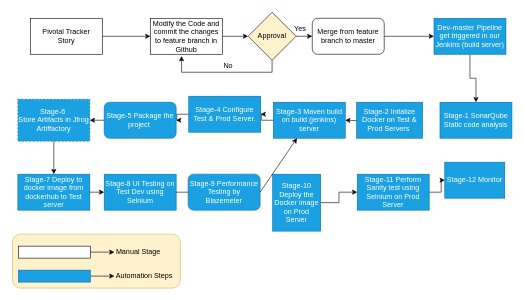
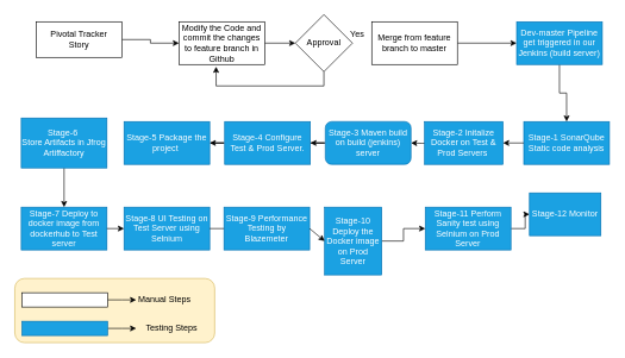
  <mxCell id="0" />
  <mxCell id="1" parent="0" />
  <mxCell id="2" value="" style="rounded=1;whiteSpace=wrap;html=1;fillColor=#fff2cc;strokeColor=#d6b656;" parent="1" vertex="1"><mxGeometry x="20" y="390" width="280" height="90" as="geometry" /></mxCell>
  <mxCell id="3" value="" style="edgeStyle=orthogonalEdgeStyle;rounded=0;orthogonalLoop=1;jettySize=auto;html=1;" parent="1" source="4" target="6" edge="1"><mxGeometry relative="1" as="geometry" /></mxCell>
- <mxCell id="4" value="Pivotal Tracker&lt;br&gt;Story" style="rounded=0;whiteSpace=wrap;html=1;" parent="1" vertex="1"><mxGeometry x="50" y="30" width="120" height="60" as="geometry" /></mxCell>
+ <mxCell id="4" value="Pivotal Tracker&lt;br&gt;Story" style="rounded=0;whiteSpace=wrap;html=1;" parent="1" vertex="1"><mxGeometry x="50" y="30" width="120" height="50" as="geometry" /></mxCell>
  <mxCell id="5" style="edgeStyle=orthogonalEdgeStyle;rounded=0;orthogonalLoop=1;jettySize=auto;html=1;exitX=1;exitY=0.5;exitDx=0;exitDy=0;entryX=0;entryY=0.5;entryDx=0;entryDy=0;" parent="1" source="6" target="22" edge="1"><mxGeometry relative="1" as="geometry" /></mxCell>
  <mxCell id="6" value="Modify the Code and commit the changes to feature branch in Github" style="rounded=0;whiteSpace=wrap;html=1;" parent="1" vertex="1"><mxGeometry x="250" y="30" width="120" height="60" as="geometry" /></mxCell>
  <mxCell id="7" value="" style="edgeStyle=orthogonalEdgeStyle;rounded=0;orthogonalLoop=1;jettySize=auto;html=1;" parent="1" source="8" target="10" edge="1"><mxGeometry relative="1" as="geometry" /></mxCell>
- <mxCell id="8" value="Merge from feature branch to master" style="whiteSpace=wrap;html=1;rounded=1;" parent="1" vertex="1"><mxGeometry x="520" y="30" width="120" height="60" as="geometry" /></mxCell>
+ <mxCell id="8" value="Merge from feature branch to master" style="rounded=0;whiteSpace=wrap;html=1;" parent="1" vertex="1"><mxGeometry x="520" y="30" width="120" height="60" as="geometry" /></mxCell>
  <mxCell id="9" value="" style="edgeStyle=orthogonalEdgeStyle;rounded=0;orthogonalLoop=1;jettySize=auto;html=1;" parent="1" source="10" target="12" edge="1"><mxGeometry relative="1" as="geometry" /></mxCell>
  <mxCell id="10" value="Dev-master Pipeline get triggered in our Jenkins (build server)" style="rounded=0;whiteSpace=wrap;html=1;fillColor=#1ba1e2;strokeColor=#006EAF;fontColor=#ffffff;" parent="1" vertex="1"><mxGeometry x="723" y="30" width="120" height="60" as="geometry" /></mxCell>
  <mxCell id="11" value="" style="edgeStyle=orthogonalEdgeStyle;rounded=0;orthogonalLoop=1;jettySize=auto;html=1;" parent="1" target="14" edge="1"><mxGeometry relative="1" as="geometry"><mxPoint x="610" y="200" as="sourcePoint" /></mxGeometry></mxCell>
  <mxCell id="12" value="Stage-1 SonarQube Static code analysis" style="rounded=0;whiteSpace=wrap;html=1;fillColor=#1ba1e2;strokeColor=#006EAF;fontColor=#ffffff;" parent="1" vertex="1"><mxGeometry x="733" y="170" width="120" height="60" as="geometry" /></mxCell>
  <mxCell id="13" value="" style="edgeStyle=orthogonalEdgeStyle;rounded=0;orthogonalLoop=1;jettySize=auto;html=1;" parent="1" source="14" target="16" edge="1"><mxGeometry relative="1" as="geometry" /></mxCell>
- <mxCell id="14" value="Stage-3 Maven build on build (jenkins) server" style="rounded=0;whiteSpace=wrap;html=1;fillColor=#1ba1e2;strokeColor=#006EAF;fontColor=#ffffff;" parent="1" vertex="1"><mxGeometry x="455" y="170" width="120" height="60" as="geometry" /></mxCell>
+ <mxCell id="14" value="Stage-3 Maven build on build (jenkins) server" style="whiteSpace=wrap;html=1;fillColor=#1ba1e2;strokeColor=#006EAF;fontColor=#ffffff;rounded=1;" parent="1" vertex="1"><mxGeometry x="455" y="170" width="120" height="60" as="geometry" /></mxCell>
  <mxCell id="15" value="" style="edgeStyle=orthogonalEdgeStyle;rounded=0;orthogonalLoop=1;jettySize=auto;html=1;" parent="1" source="16" target="17" edge="1"><mxGeometry relative="1" as="geometry" /></mxCell>
- <mxCell id="16" value="Stage-4 Configure Test &amp;amp; Prod Server." style="rounded=0;whiteSpace=wrap;html=1;fillColor=#1ba1e2;strokeColor=#006EAF;fontColor=#ffffff;" parent="1" vertex="1"><mxGeometry x="314" y="160" width="120" height="60" as="geometry" /></mxCell>
- <mxCell id="17" value="Stage-5 Package the project&amp;nbsp;" style="whiteSpace=wrap;html=1;fillColor=#1ba1e2;strokeColor=#006EAF;fontColor=#ffffff;rounded=1;" parent="1" vertex="1"><mxGeometry x="173" y="170" width="120" height="60" as="geometry" /></mxCell>
+ <mxCell id="16" value="Stage-4 Configure Test &amp;amp; Prod Server." style="rounded=0;whiteSpace=wrap;html=1;fillColor=#1ba1e2;strokeColor=#006EAF;fontColor=#ffffff;" parent="1" vertex="1"><mxGeometry x="314" y="170" width="120" height="60" as="geometry" /></mxCell>
+ <mxCell id="17" value="Stage-5 Package the project&amp;nbsp;" style="rounded=0;whiteSpace=wrap;html=1;fillColor=#1ba1e2;strokeColor=#006EAF;fontColor=#ffffff;" parent="1" vertex="1"><mxGeometry x="173" y="170" width="120" height="60" as="geometry" /></mxCell>
  <mxCell id="18" value="" style="edgeStyle=orthogonalEdgeStyle;rounded=0;orthogonalLoop=1;jettySize=auto;html=1;" parent="1" source="19" target="28" edge="1"><mxGeometry relative="1" as="geometry" /></mxCell>
- <mxCell id="19" value="&lt;div&gt;&lt;span&gt;Stage-6&amp;nbsp;&lt;/span&gt;&lt;/div&gt;Store Artifacts in Jfrog Artiffactory" style="rounded=0;whiteSpace=wrap;html=1;align=center;fillColor=#1ba1e2;strokeColor=#006EAF;fontColor=#ffffff;dashed=1;" parent="1" vertex="1"><mxGeometry x="29" y="165" width="120" height="70" as="geometry" /></mxCell>
- <mxCell id="20" style="edgeStyle=orthogonalEdgeStyle;rounded=0;orthogonalLoop=1;jettySize=auto;html=1;exitX=1;exitY=0.5;exitDx=0;exitDy=0;entryX=0;entryY=0.5;entryDx=0;entryDy=0;" parent="1" source="22" target="8" edge="1"><mxGeometry relative="1" as="geometry" /></mxCell>
+ <mxCell id="19" value="&lt;div&gt;&lt;span&gt;Stage-6&amp;nbsp;&lt;/span&gt;&lt;/div&gt;Store Artifacts in Jfrog Artiffactory" style="rounded=0;whiteSpace=wrap;html=1;align=center;fillColor=#1ba1e2;strokeColor=#006EAF;fontColor=#ffffff;" parent="1" vertex="1"><mxGeometry x="29" y="165" width="120" height="70" as="geometry" /></mxCell>
  <mxCell id="21" style="edgeStyle=orthogonalEdgeStyle;rounded=0;orthogonalLoop=1;jettySize=auto;html=1;exitX=0.5;exitY=1;exitDx=0;exitDy=0;entryX=0.433;entryY=1.05;entryDx=0;entryDy=0;entryPerimeter=0;" parent="1" source="22" target="6" edge="1"><mxGeometry relative="1" as="geometry"><Array as="points"><mxPoint x="453" y="120" /><mxPoint x="302" y="120" /></Array></mxGeometry></mxCell>
- <mxCell id="22" value="Approval" style="rhombus;whiteSpace=wrap;html=1;fillColor=#fff2cc;" parent="1" vertex="1"><mxGeometry x="413" y="20" width="80" height="80" as="geometry" /></mxCell>
- <mxCell id="23" value="No" style="text;html=1;strokeColor=none;fillColor=none;align=center;verticalAlign=middle;whiteSpace=wrap;rounded=0;" parent="1" vertex="1"><mxGeometry x="360" y="100" width="40" height="20" as="geometry" /></mxCell>
+ <mxCell id="22" value="Approval" style="rhombus;whiteSpace=wrap;html=1;" parent="1" vertex="1"><mxGeometry x="413" y="20" width="80" height="80" as="geometry" /></mxCell>
  <mxCell id="24" value="Yes" style="text;html=1;strokeColor=none;fillColor=none;align=center;verticalAlign=middle;whiteSpace=wrap;rounded=0;" parent="1" vertex="1"><mxGeometry x="480" y="37" width="40" height="20" as="geometry" /></mxCell>
- <mxCell id="25" value="Stage-8 UI Testing on Test Dev using Selnium" style="whiteSpace=wrap;html=1;rounded=0;fillColor=#1ba1e2;strokeColor=#006EAF;fontColor=#ffffff;" parent="1" vertex="1"><mxGeometry x="173" y="290" width="120" height="60" as="geometry" /></mxCell>
+ <mxCell id="25" value="Stage-8 UI Testing on Test Server using Selnium" style="whiteSpace=wrap;html=1;rounded=0;fillColor=#1ba1e2;strokeColor=#006EAF;fontColor=#ffffff;" parent="1" vertex="1"><mxGeometry x="173" y="290" width="120" height="60" as="geometry" /></mxCell>
  <mxCell id="26" value="" style="edgeStyle=orthogonalEdgeStyle;rounded=0;orthogonalLoop=1;jettySize=auto;html=1;" parent="1" source="27" target="30" edge="1"><mxGeometry relative="1" as="geometry" /></mxCell>
  <mxCell id="27" value="Stage-10 Deploy the Docker image on Prod Server" style="whiteSpace=wrap;html=1;rounded=0;fillColor=#1ba1e2;strokeColor=#006EAF;fontColor=#ffffff;" parent="1" vertex="1"><mxGeometry x="454" y="290" width="80" height="95" as="geometry" /></mxCell>
  <mxCell id="28" value="Stage-7 Deploy to docker image from dockerhub to Test server" style="whiteSpace=wrap;html=1;rounded=0;fillColor=#1ba1e2;strokeColor=#006EAF;fontColor=#ffffff;" parent="1" vertex="1"><mxGeometry x="29" y="290" width="120" height="60" as="geometry" /></mxCell>
  <mxCell id="29" value="" style="edgeStyle=orthogonalEdgeStyle;rounded=0;orthogonalLoop=1;jettySize=auto;html=1;" parent="1" source="30" target="37" edge="1"><mxGeometry relative="1" as="geometry" /></mxCell>
  <mxCell id="30" value="Stage-11 Perform Sanity test using Selnium on Prod Server" style="whiteSpace=wrap;html=1;rounded=0;fillColor=#1ba1e2;strokeColor=#006EAF;fontColor=#ffffff;" parent="1" vertex="1"><mxGeometry x="595" y="290" width="120" height="60" as="geometry" /></mxCell>
  <mxCell id="31" style="edgeStyle=orthogonalEdgeStyle;rounded=0;orthogonalLoop=1;jettySize=auto;html=1;exitX=1;exitY=0.5;exitDx=0;exitDy=0;" parent="1" source="32" edge="1"><mxGeometry relative="1" as="geometry"><mxPoint x="190" y="420" as="targetPoint" /></mxGeometry></mxCell>
  <mxCell id="32" value="" style="rounded=0;whiteSpace=wrap;html=1;" parent="1" vertex="1"><mxGeometry x="30" y="410" width="120" height="20" as="geometry" /></mxCell>
- <mxCell id="33" value="Manual Stage" style="text;html=1;strokeColor=none;fillColor=none;align=center;verticalAlign=middle;whiteSpace=wrap;rounded=0;" parent="1" vertex="1"><mxGeometry x="190" y="410" width="80" height="20" as="geometry" /></mxCell>
+ <mxCell id="33" value="Manual Steps" style="text;html=1;strokeColor=none;fillColor=none;align=center;verticalAlign=middle;whiteSpace=wrap;rounded=0;" parent="1" vertex="1"><mxGeometry x="190" y="410" width="80" height="20" as="geometry" /></mxCell>
  <mxCell id="34" style="edgeStyle=orthogonalEdgeStyle;rounded=0;orthogonalLoop=1;jettySize=auto;html=1;exitX=1;exitY=0.5;exitDx=0;exitDy=0;" parent="1" source="35" edge="1"><mxGeometry relative="1" as="geometry"><mxPoint x="190" y="460" as="targetPoint" /></mxGeometry></mxCell>
  <mxCell id="35" value="" style="rounded=0;whiteSpace=wrap;html=1;fillColor=#1ba1e2;strokeColor=#006EAF;fontColor=#ffffff;" parent="1" vertex="1"><mxGeometry x="30" y="450" width="120" height="20" as="geometry" /></mxCell>
- <mxCell id="36" value="Automation Steps" style="text;html=1;strokeColor=none;fillColor=none;align=center;verticalAlign=middle;whiteSpace=wrap;rounded=0;" parent="1" vertex="1"><mxGeometry x="190" y="450" width="100" height="20" as="geometry" /></mxCell>
+ <mxCell id="36" value="Testing Steps" style="text;html=1;strokeColor=none;fillColor=none;align=center;verticalAlign=middle;whiteSpace=wrap;rounded=0;" parent="1" vertex="1"><mxGeometry x="190" y="450" width="100" height="20" as="geometry" /></mxCell>
  <mxCell id="37" value="Stage-12 Monitor" style="whiteSpace=wrap;html=1;rounded=0;fillColor=#1ba1e2;strokeColor=#006EAF;fontColor=#ffffff;" parent="1" vertex="1"><mxGeometry x="741" y="270" width="100" height="60" as="geometry" /></mxCell>
- <mxCell id="38" value="" style="endArrow=classic;html=1;exitX=0;exitY=0.5;exitDx=0;exitDy=0;entryX=1;entryY=0.5;entryDx=0;entryDy=0;" parent="1" source="17" target="19" edge="1"><mxGeometry width="50" height="50" relative="1" as="geometry"><mxPoint x="420" y="270" as="sourcePoint" /><mxPoint x="174" y="200" as="targetPoint" /></mxGeometry></mxCell>
  <mxCell id="39" value="Stage-2 Initalize Docker on Test &amp;amp; Prod Servers&amp;nbsp;" style="rounded=0;whiteSpace=wrap;html=1;fillColor=#1ba1e2;strokeColor=#006EAF;fontColor=#ffffff;" parent="1" vertex="1"><mxGeometry x="594" y="170" width="110" height="60" as="geometry" /></mxCell>
- <mxCell id="40" value="Stage-9 Performance Testing by Blazemeter" style="whiteSpace=wrap;html=1;fillColor=#1ba1e2;strokeColor=#006EAF;fontColor=#ffffff;rounded=1;" parent="1" vertex="1"><mxGeometry x="313" y="290" width="120" height="60" as="geometry" /></mxCell>
+ <mxCell id="40" value="Stage-9 Performance Testing by Blazemeter" style="whiteSpace=wrap;html=1;rounded=0;fillColor=#1ba1e2;strokeColor=#006EAF;fontColor=#ffffff;" parent="1" vertex="1"><mxGeometry x="313" y="290" width="120" height="60" as="geometry" /></mxCell>
  <mxCell id="41" value="" style="endArrow=none;html=1;exitX=1;exitY=0.5;exitDx=0;exitDy=0;entryX=0;entryY=0.5;entryDx=0;entryDy=0;" parent="1" source="25" target="40" edge="1"><mxGeometry width="50" height="50" relative="1" as="geometry"><mxPoint x="270" y="280" as="sourcePoint" /><mxPoint x="320" y="230" as="targetPoint" /></mxGeometry></mxCell>
- <mxCell id="42" value="" style="endArrow=classic;html=1;exitX=1;exitY=0.5;exitDx=0;exitDy=0;" parent="1" source="40" target="14" edge="1"><mxGeometry width="50" height="50" relative="1" as="geometry"><mxPoint x="270" y="280" as="sourcePoint" /><mxPoint x="320" y="230" as="targetPoint" /></mxGeometry></mxCell>
+ <mxCell id="42" value="" style="endArrow=classic;html=1;exitX=1;exitY=0.5;exitDx=0;exitDy=0;entryX=0;entryY=0.5;entryDx=0;entryDy=0;" parent="1" source="40" target="27" edge="1"><mxGeometry width="50" height="50" relative="1" as="geometry"><mxPoint x="270" y="280" as="sourcePoint" /><mxPoint x="320" y="230" as="targetPoint" /></mxGeometry></mxCell>
  <mxCell id="43" value="" style="endArrow=classic;html=1;exitX=1;exitY=0.5;exitDx=0;exitDy=0;entryX=0;entryY=0.5;entryDx=0;entryDy=0;" parent="1" source="28" target="25" edge="1"><mxGeometry width="50" height="50" relative="1" as="geometry"><mxPoint x="270" y="280" as="sourcePoint" /><mxPoint x="320" y="230" as="targetPoint" /></mxGeometry></mxCell>
+ <mxCell id="44" value="" style="endArrow=classic;html=1;exitX=0;exitY=0.5;exitDx=0;exitDy=0;entryX=1;entryY=0.5;entryDx=0;entryDy=0;" parent="1" source="12" target="39" edge="1"><mxGeometry width="50" height="50" relative="1" as="geometry"><mxPoint x="480" y="280" as="sourcePoint" /><mxPoint x="530" y="230" as="targetPoint" /></mxGeometry></mxCell>
